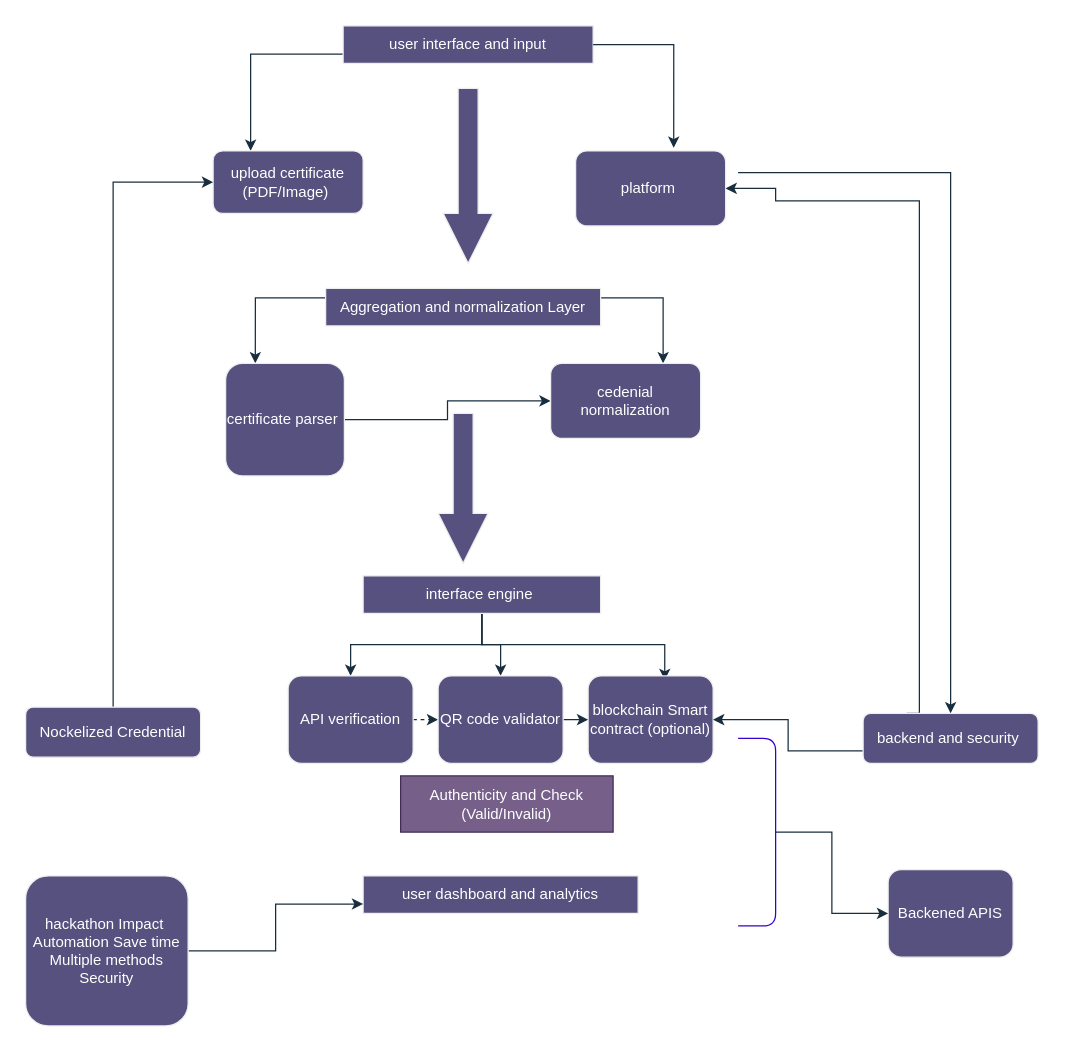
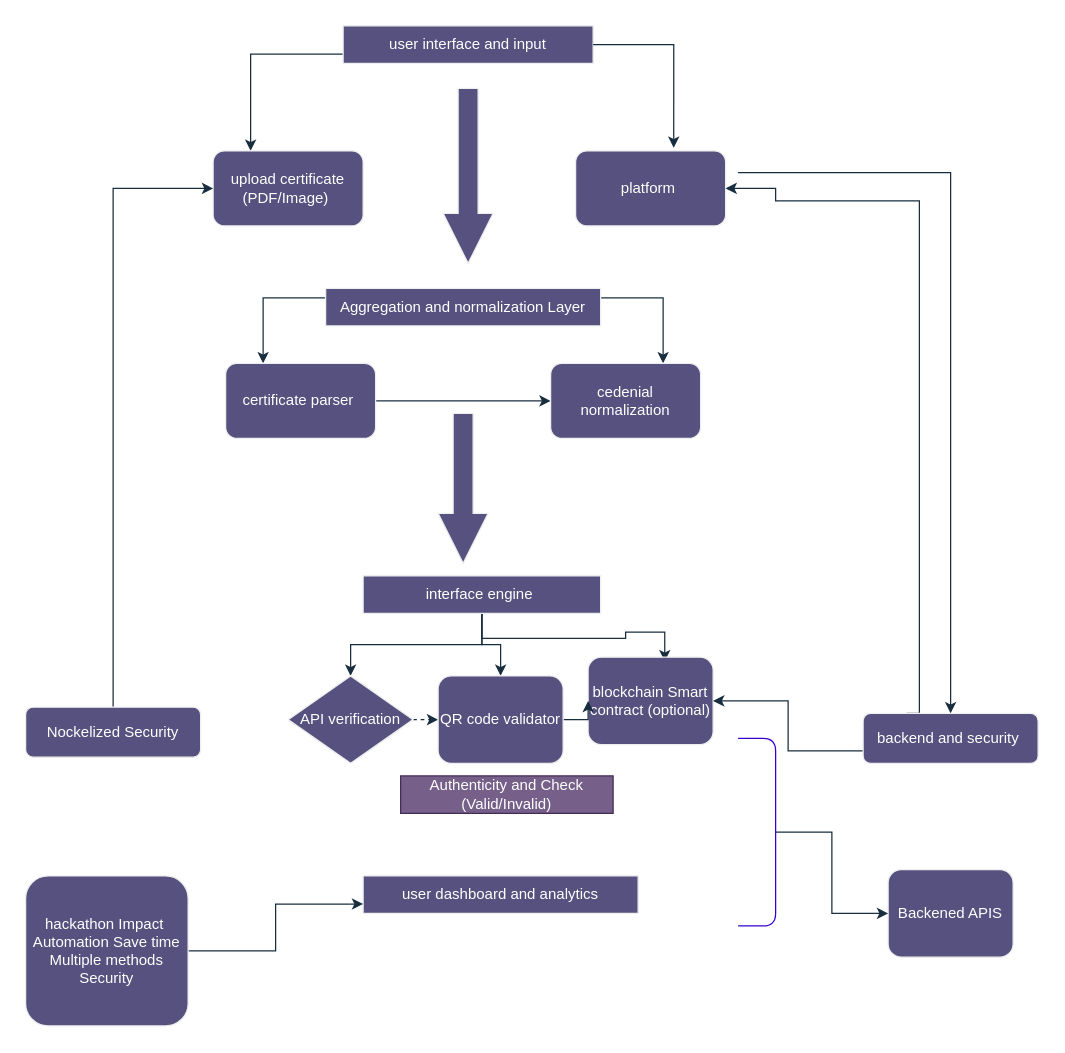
  <mxCell id="0" />
  <mxCell id="1" parent="0" />
  <mxCell id="2" style="edgeStyle=orthogonalEdgeStyle;rounded=0;orthogonalLoop=1;jettySize=auto;html=1;exitX=0;exitY=0.75;exitDx=0;exitDy=0;entryX=0.25;entryY=0;entryDx=0;entryDy=0;strokeColor=#182E3E;" edge="1" parent="1" source="3" target="4"><mxGeometry relative="1" as="geometry" /></mxCell>
  <mxCell id="3" value="user interface and input" style="rounded=0;whiteSpace=wrap;html=1;labelBackgroundColor=none;fillColor=#56517E;strokeColor=#EEEEEE;fontColor=#FFFFFF;" vertex="1" parent="1"><mxGeometry x="274" y="20" width="200" height="30" as="geometry" /></mxCell>
- <mxCell id="4" value="upload certificate&lt;div&gt;(PDF/Image)&amp;nbsp;&lt;/div&gt;" style="rounded=1;whiteSpace=wrap;html=1;labelBackgroundColor=none;fillColor=#56517E;strokeColor=#EEEEEE;fontColor=#FFFFFF;" vertex="1" parent="1"><mxGeometry x="170" y="120" width="120" height="50" as="geometry" /></mxCell>
+ <mxCell id="4" value="upload certificate&lt;div&gt;(PDF/Image)&amp;nbsp;&lt;/div&gt;" style="rounded=1;whiteSpace=wrap;html=1;labelBackgroundColor=none;fillColor=#56517E;strokeColor=#EEEEEE;fontColor=#FFFFFF;" vertex="1" parent="1"><mxGeometry x="170" y="120" width="120" height="60" as="geometry" /></mxCell>
  <mxCell id="5" value="platform&amp;nbsp;" style="rounded=1;whiteSpace=wrap;html=1;labelBackgroundColor=none;fillColor=#56517E;strokeColor=#EEEEEE;fontColor=#FFFFFF;" vertex="1" parent="1"><mxGeometry x="460" y="120" width="120" height="60" as="geometry" /></mxCell>
  <mxCell id="6" style="edgeStyle=orthogonalEdgeStyle;rounded=0;orthogonalLoop=1;jettySize=auto;html=1;exitX=0.5;exitY=1;exitDx=0;exitDy=0;labelBackgroundColor=none;strokeColor=#182E3E;fontColor=default;" edge="1" parent="1" source="3" target="3"><mxGeometry relative="1" as="geometry" /></mxCell>
  <mxCell id="7" style="edgeStyle=orthogonalEdgeStyle;rounded=0;orthogonalLoop=1;jettySize=auto;html=1;exitX=0;exitY=0.25;exitDx=0;exitDy=0;entryX=0.25;entryY=0;entryDx=0;entryDy=0;strokeColor=#182E3E;" edge="1" parent="1" source="9" target="12"><mxGeometry relative="1" as="geometry" /></mxCell>
  <mxCell id="8" style="edgeStyle=orthogonalEdgeStyle;rounded=0;orthogonalLoop=1;jettySize=auto;html=1;exitX=1;exitY=0.25;exitDx=0;exitDy=0;entryX=0.75;entryY=0;entryDx=0;entryDy=0;strokeColor=#182E3E;" edge="1" parent="1" source="9" target="13"><mxGeometry relative="1" as="geometry" /></mxCell>
  <mxCell id="9" value="Aggregation and normalization Layer" style="rounded=0;whiteSpace=wrap;html=1;labelBackgroundColor=none;fillColor=#56517E;strokeColor=#EEEEEE;fontColor=#FFFFFF;" vertex="1" parent="1"><mxGeometry x="260" y="230" width="220" height="30" as="geometry" /></mxCell>
  <mxCell id="10" style="edgeStyle=orthogonalEdgeStyle;rounded=0;orthogonalLoop=1;jettySize=auto;html=1;exitX=0.5;exitY=1;exitDx=0;exitDy=0;labelBackgroundColor=none;strokeColor=#182E3E;fontColor=default;" edge="1" parent="1" source="9" target="9"><mxGeometry relative="1" as="geometry" /></mxCell>
  <mxCell id="11" style="edgeStyle=orthogonalEdgeStyle;rounded=0;orthogonalLoop=1;jettySize=auto;html=1;exitX=1;exitY=0.5;exitDx=0;exitDy=0;entryX=0;entryY=0.5;entryDx=0;entryDy=0;labelBackgroundColor=none;strokeColor=#182E3E;fontColor=default;" edge="1" parent="1" source="12" target="13"><mxGeometry relative="1" as="geometry" /></mxCell>
- <mxCell id="12" value="certificate parser&amp;nbsp;" style="rounded=1;whiteSpace=wrap;html=1;labelBackgroundColor=none;fillColor=#56517E;strokeColor=#EEEEEE;fontColor=#FFFFFF;" vertex="1" parent="1"><mxGeometry x="180" y="290" width="95" height="90" as="geometry" /></mxCell>
+ <mxCell id="12" value="certificate parser&amp;nbsp;" style="rounded=1;whiteSpace=wrap;html=1;labelBackgroundColor=none;fillColor=#56517E;strokeColor=#EEEEEE;fontColor=#FFFFFF;" vertex="1" parent="1"><mxGeometry x="180" y="290" width="120" height="60" as="geometry" /></mxCell>
  <mxCell id="13" value="cedenial normalization" style="rounded=1;whiteSpace=wrap;html=1;labelBackgroundColor=none;fillColor=#56517E;strokeColor=#EEEEEE;fontColor=#FFFFFF;" vertex="1" parent="1"><mxGeometry x="440" y="290" width="120" height="60" as="geometry" /></mxCell>
  <mxCell id="14" style="edgeStyle=orthogonalEdgeStyle;rounded=0;orthogonalLoop=1;jettySize=auto;html=1;strokeColor=#182E3E;entryX=0.613;entryY=0.047;entryDx=0;entryDy=0;entryPerimeter=0;" edge="1" parent="1" source="17" target="20"><mxGeometry relative="1" as="geometry"><mxPoint x="560" y="530" as="targetPoint" /></mxGeometry></mxCell>
  <mxCell id="15" style="edgeStyle=orthogonalEdgeStyle;rounded=0;orthogonalLoop=1;jettySize=auto;html=1;strokeColor=#182E3E;" edge="1" parent="1" source="17" target="19"><mxGeometry relative="1" as="geometry" /></mxCell>
  <mxCell id="16" value="" style="edgeStyle=orthogonalEdgeStyle;rounded=0;orthogonalLoop=1;jettySize=auto;html=1;strokeColor=#182E3E;" edge="1" parent="1" source="17" target="22"><mxGeometry relative="1" as="geometry" /></mxCell>
  <mxCell id="17" value="interface engine&amp;nbsp;" style="rounded=0;whiteSpace=wrap;html=1;labelBackgroundColor=none;fillColor=#56517E;strokeColor=#EEEEEE;fontColor=#FFFFFF;" vertex="1" parent="1"><mxGeometry x="290" y="460" width="190" height="30" as="geometry" /></mxCell>
  <mxCell id="18" style="edgeStyle=orthogonalEdgeStyle;rounded=0;orthogonalLoop=1;jettySize=auto;html=1;exitX=1;exitY=0.5;exitDx=0;exitDy=0;entryX=0;entryY=0.5;entryDx=0;entryDy=0;labelBackgroundColor=none;strokeColor=#182E3E;fontColor=default;dashed=1;" edge="1" parent="1" source="19" target="22"><mxGeometry relative="1" as="geometry" /></mxCell>
- <mxCell id="19" value="API verification" style="rounded=1;whiteSpace=wrap;html=1;labelBackgroundColor=none;fillColor=#56517E;strokeColor=#EEEEEE;fontColor=#FFFFFF;" vertex="1" parent="1"><mxGeometry x="230" y="540" width="100" height="70" as="geometry" /></mxCell>
- <mxCell id="20" value="blockchain Smart contract (optional)" style="rounded=1;whiteSpace=wrap;html=1;labelBackgroundColor=none;fillColor=#56517E;strokeColor=#EEEEEE;fontColor=#FFFFFF;" vertex="1" parent="1"><mxGeometry x="470" y="540" width="100" height="70" as="geometry" /></mxCell>
+ <mxCell id="19" value="API verification" style="rhombus;whiteSpace=wrap;html=1;labelBackgroundColor=none;fillColor=#56517E;strokeColor=#EEEEEE;fontColor=#FFFFFF;" vertex="1" parent="1"><mxGeometry x="230" y="540" width="100" height="70" as="geometry" /></mxCell>
+ <mxCell id="20" value="blockchain Smart contract (optional)" style="rounded=1;whiteSpace=wrap;html=1;labelBackgroundColor=none;fillColor=#56517E;strokeColor=#EEEEEE;fontColor=#FFFFFF;" vertex="1" parent="1"><mxGeometry x="470" y="525" width="100" height="70" as="geometry" /></mxCell>
  <mxCell id="21" style="edgeStyle=orthogonalEdgeStyle;rounded=0;orthogonalLoop=1;jettySize=auto;html=1;exitX=1;exitY=0.5;exitDx=0;exitDy=0;entryX=0;entryY=0.5;entryDx=0;entryDy=0;labelBackgroundColor=none;strokeColor=#182E3E;fontColor=default;" edge="1" parent="1" source="22" target="20"><mxGeometry relative="1" as="geometry" /></mxCell>
  <mxCell id="22" value="QR code validator" style="rounded=1;whiteSpace=wrap;html=1;labelBackgroundColor=none;fillColor=#56517E;strokeColor=#EEEEEE;fontColor=#FFFFFF;" vertex="1" parent="1"><mxGeometry x="350" y="540" width="100" height="70" as="geometry" /></mxCell>
  <mxCell id="23" value="user dashboard and analytics" style="rounded=0;whiteSpace=wrap;html=1;labelBackgroundColor=none;fillColor=#56517E;strokeColor=#EEEEEE;fontColor=#FFFFFF;" vertex="1" parent="1"><mxGeometry x="290" y="700" width="220" height="30" as="geometry" /></mxCell>
  <mxCell id="24" style="edgeStyle=orthogonalEdgeStyle;rounded=0;orthogonalLoop=1;jettySize=auto;html=1;exitX=0;exitY=0.75;exitDx=0;exitDy=0;entryX=1;entryY=0.5;entryDx=0;entryDy=0;labelBackgroundColor=none;strokeColor=#182E3E;fontColor=default;" edge="1" parent="1" source="26" target="20"><mxGeometry relative="1" as="geometry" /></mxCell>
  <mxCell id="25" style="edgeStyle=orthogonalEdgeStyle;rounded=0;orthogonalLoop=1;jettySize=auto;html=1;exitX=0.25;exitY=0;exitDx=0;exitDy=0;entryX=1;entryY=0.5;entryDx=0;entryDy=0;strokeColor=#182E3E;" edge="1" parent="1" source="26" target="5"><mxGeometry relative="1" as="geometry"><Array as="points"><mxPoint x="735" y="570" /><mxPoint x="735" y="160" /><mxPoint x="620" y="160" /><mxPoint x="620" y="150" /></Array></mxGeometry></mxCell>
  <mxCell id="26" value="backend and security&amp;nbsp;" style="rounded=1;whiteSpace=wrap;html=1;labelBackgroundColor=none;fillColor=#56517E;strokeColor=#EEEEEE;fontColor=#FFFFFF;" vertex="1" parent="1"><mxGeometry x="690" y="570" width="140" height="40" as="geometry" /></mxCell>
  <mxCell id="27" style="edgeStyle=orthogonalEdgeStyle;rounded=0;orthogonalLoop=1;jettySize=auto;html=1;entryX=0;entryY=0.75;entryDx=0;entryDy=0;strokeColor=#182E3E;" edge="1" parent="1" source="28" target="23"><mxGeometry relative="1" as="geometry" /></mxCell>
  <mxCell id="28" value="hackathon Impact&amp;nbsp;&lt;div&gt;Automation Save time&lt;/div&gt;&lt;div&gt;Multiple methods&lt;/div&gt;&lt;div&gt;Security&lt;/div&gt;" style="rounded=1;whiteSpace=wrap;html=1;labelBackgroundColor=none;fillColor=#56517E;strokeColor=#EEEEEE;fontColor=#FFFFFF;" vertex="1" parent="1"><mxGeometry x="20" y="700" width="130" height="120" as="geometry" /></mxCell>
  <mxCell id="29" value="Backened APIS" style="rounded=1;whiteSpace=wrap;html=1;labelBackgroundColor=none;fillColor=#56517E;strokeColor=#EEEEEE;fontColor=#FFFFFF;" vertex="1" parent="1"><mxGeometry x="710" y="695" width="100" height="70" as="geometry" /></mxCell>
  <mxCell id="30" style="edgeStyle=orthogonalEdgeStyle;rounded=0;orthogonalLoop=1;jettySize=auto;html=1;exitX=0.5;exitY=0;exitDx=0;exitDy=0;entryX=0;entryY=0.5;entryDx=0;entryDy=0;strokeColor=#182E3E;" edge="1" parent="1" source="31" target="4"><mxGeometry relative="1" as="geometry" /></mxCell>
- <mxCell id="31" value="Nockelized Credential" style="rounded=1;whiteSpace=wrap;html=1;labelBackgroundColor=none;fillColor=#56517E;strokeColor=#EEEEEE;fontColor=#FFFFFF;" vertex="1" parent="1"><mxGeometry x="20" y="565" width="140" height="40" as="geometry" /></mxCell>
+ <mxCell id="31" value="Nockelized Security" style="rounded=1;whiteSpace=wrap;html=1;labelBackgroundColor=none;fillColor=#56517E;strokeColor=#EEEEEE;fontColor=#FFFFFF;" vertex="1" parent="1"><mxGeometry x="20" y="565" width="140" height="40" as="geometry" /></mxCell>
  <mxCell id="32" style="edgeStyle=orthogonalEdgeStyle;rounded=0;orthogonalLoop=1;jettySize=auto;html=1;entryX=0;entryY=0.5;entryDx=0;entryDy=0;strokeColor=#182E3E;" edge="1" parent="1" source="33" target="29"><mxGeometry relative="1" as="geometry" /></mxCell>
  <mxCell id="33" value="" style="shape=curlyBracket;whiteSpace=wrap;html=1;rounded=1;flipH=1;labelPosition=right;verticalLabelPosition=middle;align=left;verticalAlign=middle;strokeColor=#3700CC;fontColor=#ffffff;fillColor=#6a00ff;size=0;" vertex="1" parent="1"><mxGeometry x="590" y="590" width="30" height="150" as="geometry" /></mxCell>
  <mxCell id="34" value="" style="html=1;shadow=0;dashed=0;align=center;verticalAlign=middle;shape=mxgraph.arrows2.arrow;dy=0.6;dx=40;direction=south;notch=0;strokeColor=#EEEEEE;fontColor=#FFFFFF;fillColor=#56517E;" vertex="1" parent="1"><mxGeometry x="350" y="330" width="40" height="120" as="geometry" /></mxCell>
  <mxCell id="35" value="" style="html=1;shadow=0;dashed=0;align=center;verticalAlign=middle;shape=mxgraph.arrows2.arrow;dy=0.6;dx=40;direction=south;notch=0;strokeColor=#EEEEEE;fontColor=#FFFFFF;fillColor=#56517E;" vertex="1" parent="1"><mxGeometry x="354" y="70" width="40" height="140" as="geometry" /></mxCell>
  <mxCell id="36" style="edgeStyle=orthogonalEdgeStyle;rounded=0;orthogonalLoop=1;jettySize=auto;html=1;exitX=1;exitY=0.5;exitDx=0;exitDy=0;entryX=0.654;entryY=-0.04;entryDx=0;entryDy=0;entryPerimeter=0;strokeColor=#182E3E;" edge="1" parent="1" source="3" target="5"><mxGeometry relative="1" as="geometry" /></mxCell>
- <mxCell id="37" value="&lt;h5&gt;&lt;span style=&quot;font-size: 12px; font-weight: 400;&quot;&gt;Authenticity and Check (Valid/Invalid)&lt;/span&gt;&lt;br&gt;&lt;/h5&gt;" style="text;html=1;align=center;verticalAlign=middle;whiteSpace=wrap;rounded=0;fontColor=#ffffff;fillColor=#76608a;strokeColor=#432D57;fontSize=10;" vertex="1" parent="1"><mxGeometry x="320" y="620" width="170" height="45" as="geometry" /></mxCell>
+ <mxCell id="37" value="&lt;h5&gt;&lt;span style=&quot;font-size: 12px; font-weight: 400;&quot;&gt;Authenticity and Check (Valid/Invalid)&lt;/span&gt;&lt;br&gt;&lt;/h5&gt;" style="text;html=1;align=center;verticalAlign=middle;whiteSpace=wrap;rounded=0;fontColor=#ffffff;fillColor=#76608a;strokeColor=#432D57;fontSize=10;" vertex="1" parent="1"><mxGeometry x="320" y="620" width="170" height="30" as="geometry" /></mxCell>
  <mxCell id="38" style="edgeStyle=orthogonalEdgeStyle;rounded=0;orthogonalLoop=1;jettySize=auto;html=1;strokeColor=#182E3E;exitX=1;exitY=0.25;exitDx=0;exitDy=0;" edge="1" parent="1" target="26"><mxGeometry relative="1" as="geometry"><mxPoint x="590" y="137.43" as="sourcePoint" /><mxPoint x="784.14" y="559.99" as="targetPoint" /><Array as="points"><mxPoint x="760" y="137" /></Array></mxGeometry></mxCell>
